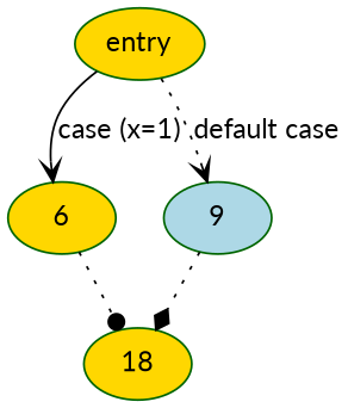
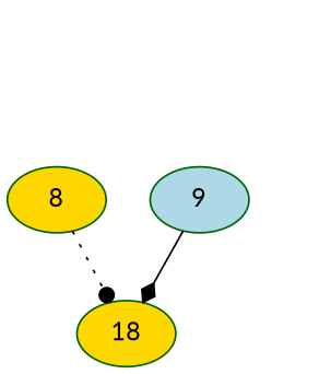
  digraph {
    fontname=Lato
    node [color=darkgreen fillcolor=gold fontname=Lato style=filled]
    edge [arrowhead=vee fontname=Lato style=solid]
-   n1 [label=entry]
-   8 [label=6]
+   8
    9 [fillcolor=lightblue]
    n4 [label=18]
-   n1 -> 8 [label="case (x=1)"]
-   n1 -> 9 [label="default case" style=dotted]
    8 -> n4 [arrowhead=dot style=dotted]
-   9 -> n4 [arrowhead=diamond style=dotted]
+   9 -> n4 [arrowhead=diamond]
  }
